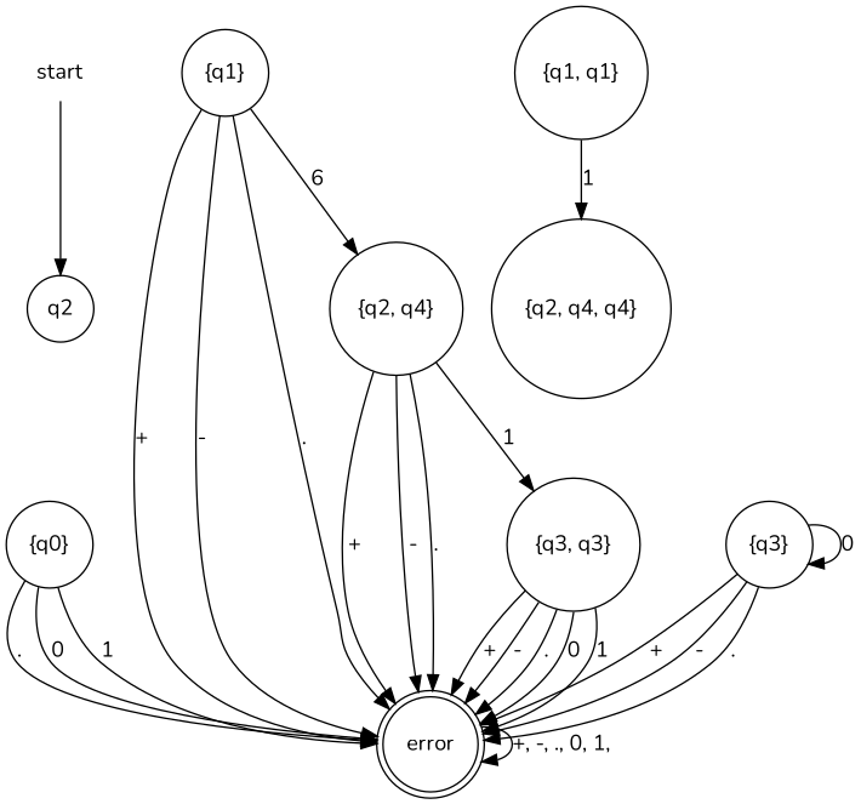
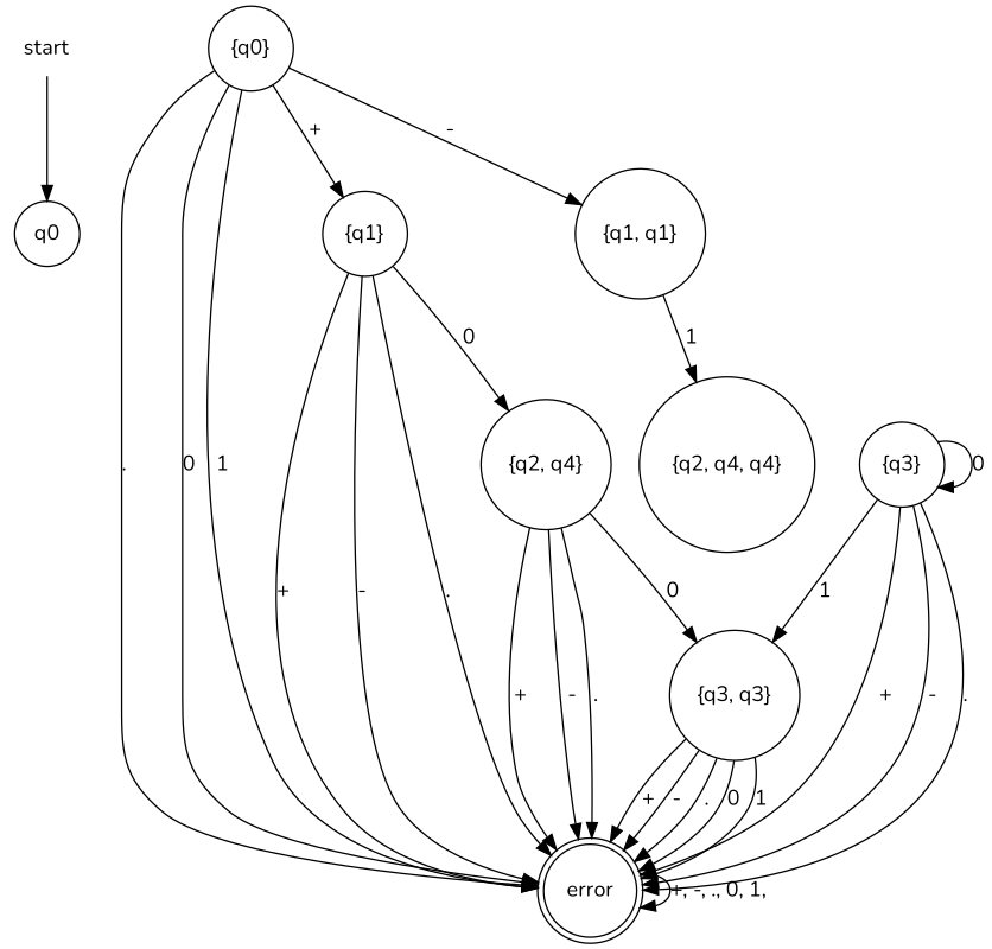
  digraph {
    fontname=Nunito
    node [fontname=Nunito shape=circle]
    edge [fontname=Nunito]
    start [shape=none]
-   q0 [label=q2]
+   q0
    error [shape=doublecircle]
    "{q0}"
    "{q1}"
    "{q1, q1}"
    "{q2, q4}"
    "{q2, q4, q4}"
    "{q3, q3}"
    "{q3}"
    start -> q0
    error -> error [label="+, -, ., 0, 1, "]
    "{q0}" -> error [label="."]
    "{q0}" -> error [label=0]
    "{q0}" -> error [label=1]
+   "{q0}" -> "{q1}" [label="+"]
+   "{q0}" -> "{q1, q1}" [label="-"]
    "{q1}" -> error [label="+"]
    "{q1}" -> error [label="-"]
    "{q1}" -> error [label="."]
-   "{q1}" -> "{q2, q4}" [label=6]
+   "{q1}" -> "{q2, q4}" [label=0]
    "{q1, q1}" -> "{q2, q4, q4}" [label=1]
    "{q2, q4}" -> error [label="+"]
    "{q2, q4}" -> error [label="-"]
    "{q2, q4}" -> error [label="."]
-   "{q2, q4}" -> "{q3, q3}" [label=1]
+   "{q2, q4}" -> "{q3, q3}" [label=0]
    "{q3, q3}" -> error [label="+"]
    "{q3, q3}" -> error [label="-"]
    "{q3, q3}" -> error [label="."]
    "{q3, q3}" -> error [label=0]
    "{q3, q3}" -> error [label=1]
    "{q3}" -> error [label="+"]
    "{q3}" -> error [label="-"]
    "{q3}" -> error [label="."]
+   "{q3}" -> "{q3, q3}" [label=1]
    "{q3}" -> "{q3}" [label=0]
  }
